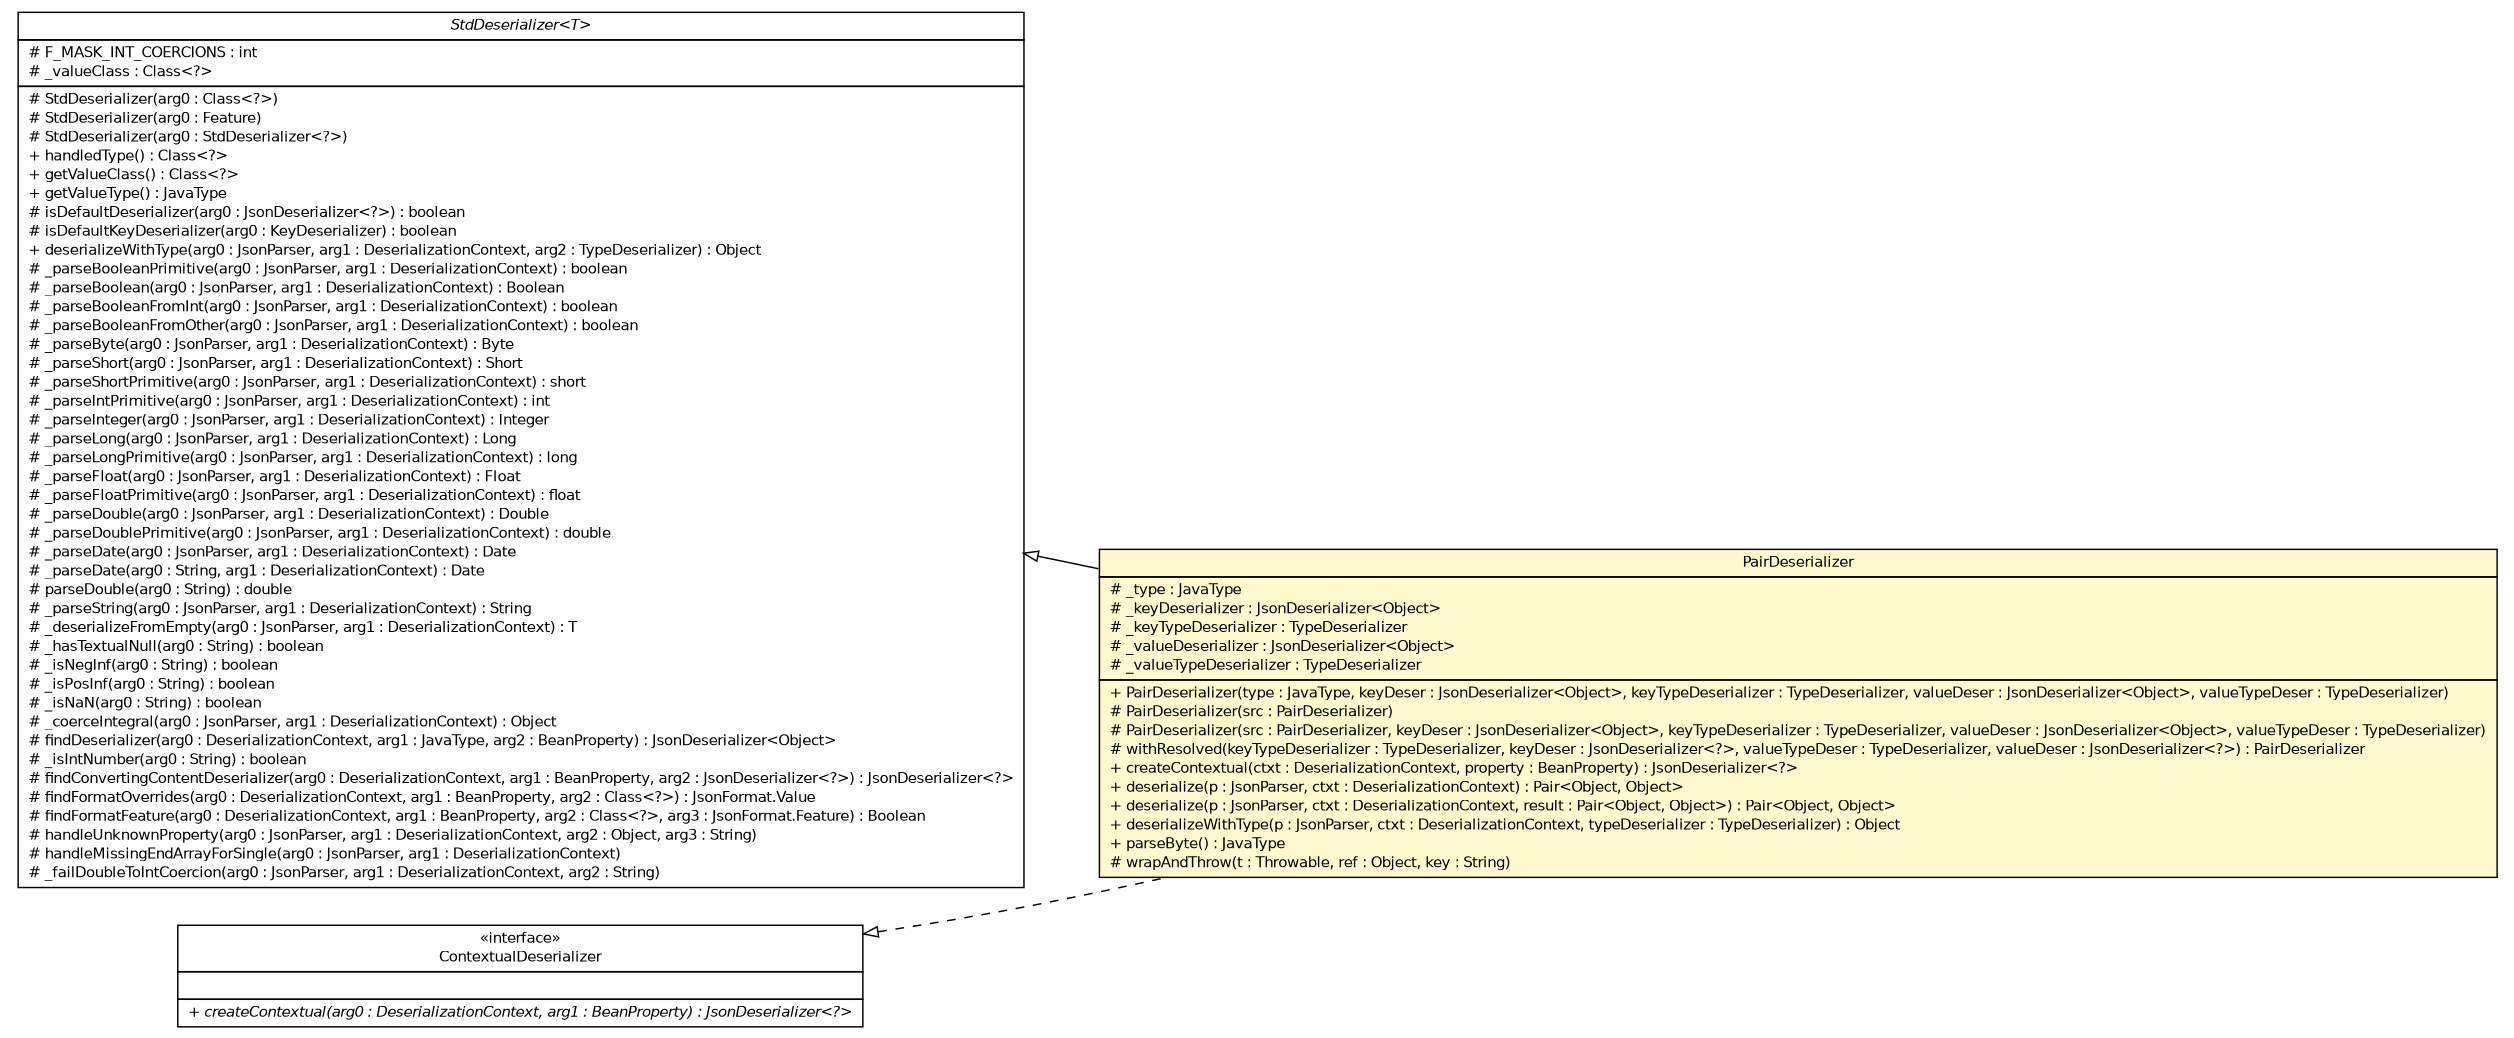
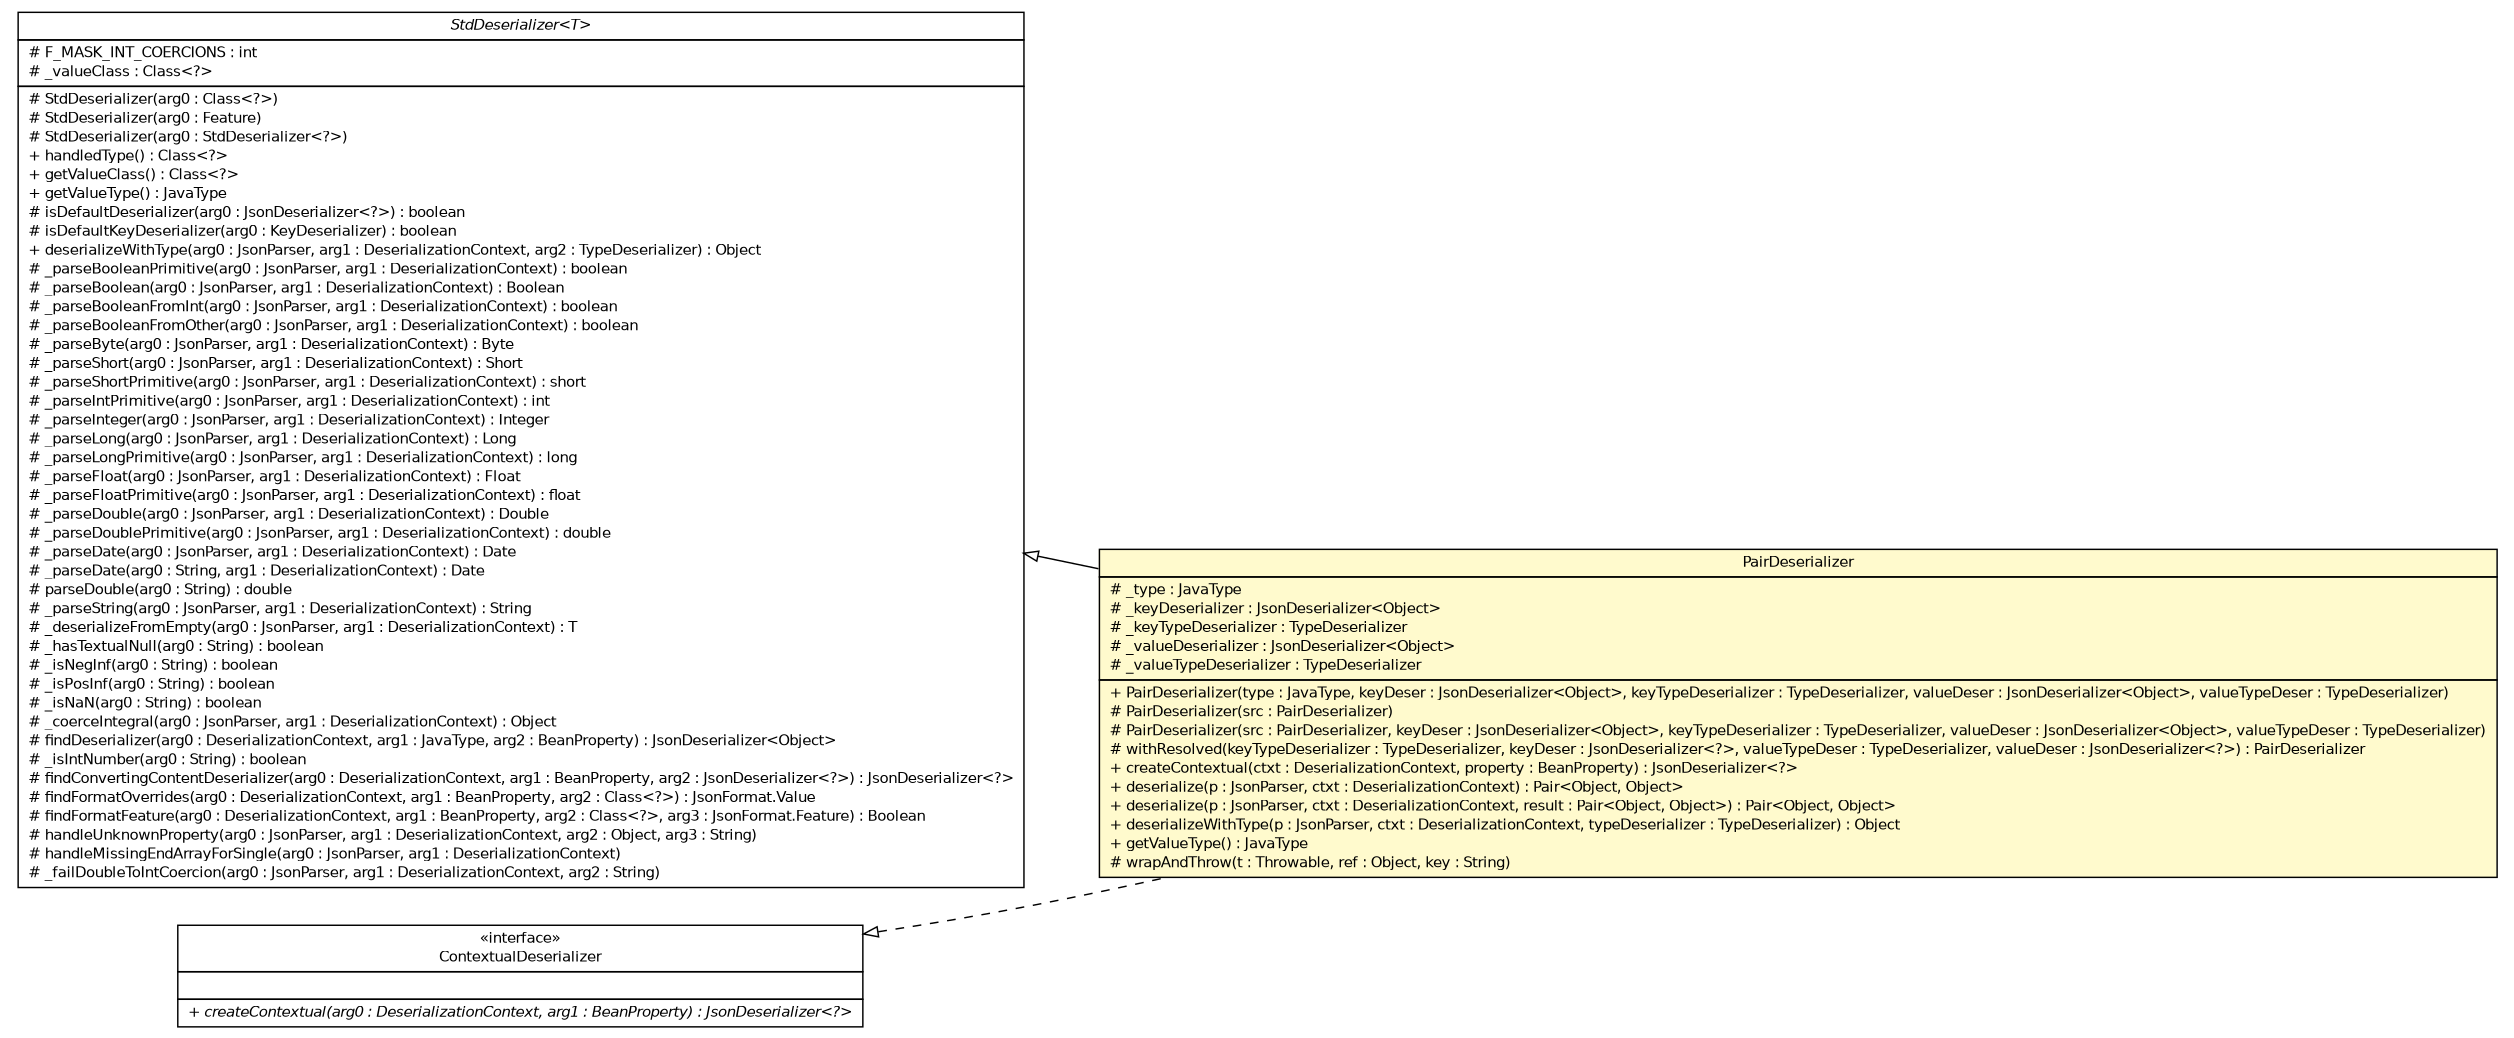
  digraph {
    nodesep=0.25
    rankdir=LR
    ranksep=0.5
    node [fontcolor=black fontname=Helvetica fontsize=10.0 shape=plaintext]
    edge [arrowtail=empty dir=back fontname=Helvetica fontsize=10 headport=p labelfontname=Helvetica labelfontsize=10 tailport=p]
-   n1 [label=<<table title="top.infra.jackson2.deser.PairDeserializer" border="0" cellborder="1" cellspacing="0" cellpadding="2" port="p" bgcolor="lemonChiffon" href="./PairDeserializer.html"> 		<tr><td><table border="0" cellspacing="0" cellpadding="1"> <tr><td align="center" balign="center"> PairDeserializer </td></tr> 		</table></td></tr> 		<tr><td><table border="0" cellspacing="0" cellpadding="1"> <tr><td align="left" balign="left"> # _type : JavaType </td></tr> <tr><td align="left" balign="left"> # _keyDeserializer : JsonDeserializer&lt;Object&gt; </td></tr> <tr><td align="left" balign="left"> # _keyTypeDeserializer : TypeDeserializer </td></tr> <tr><td align="left" balign="left"> # _valueDeserializer : JsonDeserializer&lt;Object&gt; </td></tr> <tr><td align="left" balign="left"> # _valueTypeDeserializer : TypeDeserializer </td></tr> 		</table></td></tr> 		<tr><td><table border="0" cellspacing="0" cellpadding="1"> <tr><td align="left" balign="left"> + PairDeserializer(type : JavaType, keyDeser : JsonDeserializer&lt;Object&gt;, keyTypeDeserializer : TypeDeserializer, valueDeser : JsonDeserializer&lt;Object&gt;, valueTypeDeser : TypeDeserializer) </td></tr> <tr><td align="left" balign="left"> # PairDeserializer(src : PairDeserializer) </td></tr> <tr><td align="left" balign="left"> # PairDeserializer(src : PairDeserializer, keyDeser : JsonDeserializer&lt;Object&gt;, keyTypeDeserializer : TypeDeserializer, valueDeser : JsonDeserializer&lt;Object&gt;, valueTypeDeser : TypeDeserializer) </td></tr> <tr><td align="left" balign="left"> # withResolved(keyTypeDeserializer : TypeDeserializer, keyDeser : JsonDeserializer&lt;?&gt;, valueTypeDeser : TypeDeserializer, valueDeser : JsonDeserializer&lt;?&gt;) : PairDeserializer </td></tr> <tr><td align="left" balign="left"> + createContextual(ctxt : DeserializationContext, property : BeanProperty) : JsonDeserializer&lt;?&gt; </td></tr> <tr><td align="left" balign="left"> + deserialize(p : JsonParser, ctxt : DeserializationContext) : Pair&lt;Object, Object&gt; </td></tr> <tr><td align="left" balign="left"> + deserialize(p : JsonParser, ctxt : DeserializationContext, result : Pair&lt;Object, Object&gt;) : Pair&lt;Object, Object&gt; </td></tr> <tr><td align="left" balign="left"> + deserializeWithType(p : JsonParser, ctxt : DeserializationContext, typeDeserializer : TypeDeserializer) : Object </td></tr> <tr><td align="left" balign="left"> + parseByte() : JavaType </td></tr> <tr><td align="left" balign="left"> # wrapAndThrow(t : Throwable, ref : Object, key : String) </td></tr> 		</table></td></tr> 		</table>>]
+   n1 [label=<<table title="top.infra.jackson2.deser.PairDeserializer" border="0" cellborder="1" cellspacing="0" cellpadding="2" port="p" bgcolor="lemonChiffon" href="./PairDeserializer.html"> 		<tr><td><table border="0" cellspacing="0" cellpadding="1"> <tr><td align="center" balign="center"> PairDeserializer </td></tr> 		</table></td></tr> 		<tr><td><table border="0" cellspacing="0" cellpadding="1"> <tr><td align="left" balign="left"> # _type : JavaType </td></tr> <tr><td align="left" balign="left"> # _keyDeserializer : JsonDeserializer&lt;Object&gt; </td></tr> <tr><td align="left" balign="left"> # _keyTypeDeserializer : TypeDeserializer </td></tr> <tr><td align="left" balign="left"> # _valueDeserializer : JsonDeserializer&lt;Object&gt; </td></tr> <tr><td align="left" balign="left"> # _valueTypeDeserializer : TypeDeserializer </td></tr> 		</table></td></tr> 		<tr><td><table border="0" cellspacing="0" cellpadding="1"> <tr><td align="left" balign="left"> + PairDeserializer(type : JavaType, keyDeser : JsonDeserializer&lt;Object&gt;, keyTypeDeserializer : TypeDeserializer, valueDeser : JsonDeserializer&lt;Object&gt;, valueTypeDeser : TypeDeserializer) </td></tr> <tr><td align="left" balign="left"> # PairDeserializer(src : PairDeserializer) </td></tr> <tr><td align="left" balign="left"> # PairDeserializer(src : PairDeserializer, keyDeser : JsonDeserializer&lt;Object&gt;, keyTypeDeserializer : TypeDeserializer, valueDeser : JsonDeserializer&lt;Object&gt;, valueTypeDeser : TypeDeserializer) </td></tr> <tr><td align="left" balign="left"> # withResolved(keyTypeDeserializer : TypeDeserializer, keyDeser : JsonDeserializer&lt;?&gt;, valueTypeDeser : TypeDeserializer, valueDeser : JsonDeserializer&lt;?&gt;) : PairDeserializer </td></tr> <tr><td align="left" balign="left"> + createContextual(ctxt : DeserializationContext, property : BeanProperty) : JsonDeserializer&lt;?&gt; </td></tr> <tr><td align="left" balign="left"> + deserialize(p : JsonParser, ctxt : DeserializationContext) : Pair&lt;Object, Object&gt; </td></tr> <tr><td align="left" balign="left"> + deserialize(p : JsonParser, ctxt : DeserializationContext, result : Pair&lt;Object, Object&gt;) : Pair&lt;Object, Object&gt; </td></tr> <tr><td align="left" balign="left"> + deserializeWithType(p : JsonParser, ctxt : DeserializationContext, typeDeserializer : TypeDeserializer) : Object </td></tr> <tr><td align="left" balign="left"> + getValueType() : JavaType </td></tr> <tr><td align="left" balign="left"> # wrapAndThrow(t : Throwable, ref : Object, key : String) </td></tr> 		</table></td></tr> 		</table>>]
    n2 [label=<<table title="com.fasterxml.jackson.databind.deser.std.StdDeserializer" border="0" cellborder="1" cellspacing="0" cellpadding="2" port="p" href="http://java.sun.com/j2se/1.4.2/docs/api/com/fasterxml/jackson/databind/deser/std/StdDeserializer.html"> 		<tr><td><table border="0" cellspacing="0" cellpadding="1"> <tr><td align="center" balign="center"><font face="Helvetica-Oblique"> StdDeserializer&lt;T&gt; </font></td></tr> 		</table></td></tr> 		<tr><td><table border="0" cellspacing="0" cellpadding="1"> <tr><td align="left" balign="left"> # F_MASK_INT_COERCIONS : int </td></tr> <tr><td align="left" balign="left"> # _valueClass : Class&lt;?&gt; </td></tr> 		</table></td></tr> 		<tr><td><table border="0" cellspacing="0" cellpadding="1"> <tr><td align="left" balign="left"> # StdDeserializer(arg0 : Class&lt;?&gt;) </td></tr> <tr><td align="left" balign="left"> # StdDeserializer(arg0 : Feature) </td></tr> <tr><td align="left" balign="left"> # StdDeserializer(arg0 : StdDeserializer&lt;?&gt;) </td></tr> <tr><td align="left" balign="left"> + handledType() : Class&lt;?&gt; </td></tr> <tr><td align="left" balign="left"> + getValueClass() : Class&lt;?&gt; </td></tr> <tr><td align="left" balign="left"> + getValueType() : JavaType </td></tr> <tr><td align="left" balign="left"> # isDefaultDeserializer(arg0 : JsonDeserializer&lt;?&gt;) : boolean </td></tr> <tr><td align="left" balign="left"> # isDefaultKeyDeserializer(arg0 : KeyDeserializer) : boolean </td></tr> <tr><td align="left" balign="left"> + deserializeWithType(arg0 : JsonParser, arg1 : DeserializationContext, arg2 : TypeDeserializer) : Object </td></tr> <tr><td align="left" balign="left"> # _parseBooleanPrimitive(arg0 : JsonParser, arg1 : DeserializationContext) : boolean </td></tr> <tr><td align="left" balign="left"> # _parseBoolean(arg0 : JsonParser, arg1 : DeserializationContext) : Boolean </td></tr> <tr><td align="left" balign="left"> # _parseBooleanFromInt(arg0 : JsonParser, arg1 : DeserializationContext) : boolean </td></tr> <tr><td align="left" balign="left"> # _parseBooleanFromOther(arg0 : JsonParser, arg1 : DeserializationContext) : boolean </td></tr> <tr><td align="left" balign="left"> # _parseByte(arg0 : JsonParser, arg1 : DeserializationContext) : Byte </td></tr> <tr><td align="left" balign="left"> # _parseShort(arg0 : JsonParser, arg1 : DeserializationContext) : Short </td></tr> <tr><td align="left" balign="left"> # _parseShortPrimitive(arg0 : JsonParser, arg1 : DeserializationContext) : short </td></tr> <tr><td align="left" balign="left"> # _parseIntPrimitive(arg0 : JsonParser, arg1 : DeserializationContext) : int </td></tr> <tr><td align="left" balign="left"> # _parseInteger(arg0 : JsonParser, arg1 : DeserializationContext) : Integer </td></tr> <tr><td align="left" balign="left"> # _parseLong(arg0 : JsonParser, arg1 : DeserializationContext) : Long </td></tr> <tr><td align="left" balign="left"> # _parseLongPrimitive(arg0 : JsonParser, arg1 : DeserializationContext) : long </td></tr> <tr><td align="left" balign="left"> # _parseFloat(arg0 : JsonParser, arg1 : DeserializationContext) : Float </td></tr> <tr><td align="left" balign="left"> # _parseFloatPrimitive(arg0 : JsonParser, arg1 : DeserializationContext) : float </td></tr> <tr><td align="left" balign="left"> # _parseDouble(arg0 : JsonParser, arg1 : DeserializationContext) : Double </td></tr> <tr><td align="left" balign="left"> # _parseDoublePrimitive(arg0 : JsonParser, arg1 : DeserializationContext) : double </td></tr> <tr><td align="left" balign="left"> # _parseDate(arg0 : JsonParser, arg1 : DeserializationContext) : Date </td></tr> <tr><td align="left" balign="left"> # _parseDate(arg0 : String, arg1 : DeserializationContext) : Date </td></tr> <tr><td align="left" balign="left"> # parseDouble(arg0 : String) : double </td></tr> <tr><td align="left" balign="left"> # _parseString(arg0 : JsonParser, arg1 : DeserializationContext) : String </td></tr> <tr><td align="left" balign="left"> # _deserializeFromEmpty(arg0 : JsonParser, arg1 : DeserializationContext) : T </td></tr> <tr><td align="left" balign="left"> # _hasTextualNull(arg0 : String) : boolean </td></tr> <tr><td align="left" balign="left"> # _isNegInf(arg0 : String) : boolean </td></tr> <tr><td align="left" balign="left"> # _isPosInf(arg0 : String) : boolean </td></tr> <tr><td align="left" balign="left"> # _isNaN(arg0 : String) : boolean </td></tr> <tr><td align="left" balign="left"> # _coerceIntegral(arg0 : JsonParser, arg1 : DeserializationContext) : Object </td></tr> <tr><td align="left" balign="left"> # findDeserializer(arg0 : DeserializationContext, arg1 : JavaType, arg2 : BeanProperty) : JsonDeserializer&lt;Object&gt; </td></tr> <tr><td align="left" balign="left"> # _isIntNumber(arg0 : String) : boolean </td></tr> <tr><td align="left" balign="left"> # findConvertingContentDeserializer(arg0 : DeserializationContext, arg1 : BeanProperty, arg2 : JsonDeserializer&lt;?&gt;) : JsonDeserializer&lt;?&gt; </td></tr> <tr><td align="left" balign="left"> # findFormatOverrides(arg0 : DeserializationContext, arg1 : BeanProperty, arg2 : Class&lt;?&gt;) : JsonFormat.Value </td></tr> <tr><td align="left" balign="left"> # findFormatFeature(arg0 : DeserializationContext, arg1 : BeanProperty, arg2 : Class&lt;?&gt;, arg3 : JsonFormat.Feature) : Boolean </td></tr> <tr><td align="left" balign="left"> # handleUnknownProperty(arg0 : JsonParser, arg1 : DeserializationContext, arg2 : Object, arg3 : String) </td></tr> <tr><td align="left" balign="left"> # handleMissingEndArrayForSingle(arg0 : JsonParser, arg1 : DeserializationContext) </td></tr> <tr><td align="left" balign="left"> # _failDoubleToIntCoercion(arg0 : JsonParser, arg1 : DeserializationContext, arg2 : String) </td></tr> 		</table></td></tr> 		</table>>]
    n3 [label=<<table title="com.fasterxml.jackson.databind.deser.ContextualDeserializer" border="0" cellborder="1" cellspacing="0" cellpadding="2" port="p" href="http://java.sun.com/j2se/1.4.2/docs/api/com/fasterxml/jackson/databind/deser/ContextualDeserializer.html"> 		<tr><td><table border="0" cellspacing="0" cellpadding="1"> <tr><td align="center" balign="center"> &#171;interface&#187; </td></tr> <tr><td align="center" balign="center"> ContextualDeserializer </td></tr> 		</table></td></tr> 		<tr><td><table border="0" cellspacing="0" cellpadding="1"> <tr><td align="left" balign="left">  </td></tr> 		</table></td></tr> 		<tr><td><table border="0" cellspacing="0" cellpadding="1"> <tr><td align="left" balign="left"><font face="Helvetica-Oblique" point-size="10.0"> + createContextual(arg0 : DeserializationContext, arg1 : BeanProperty) : JsonDeserializer&lt;?&gt; </font></td></tr> 		</table></td></tr> 		</table>>]
    n2 -> n1
    n3 -> n1 [style=dashed]
  }
